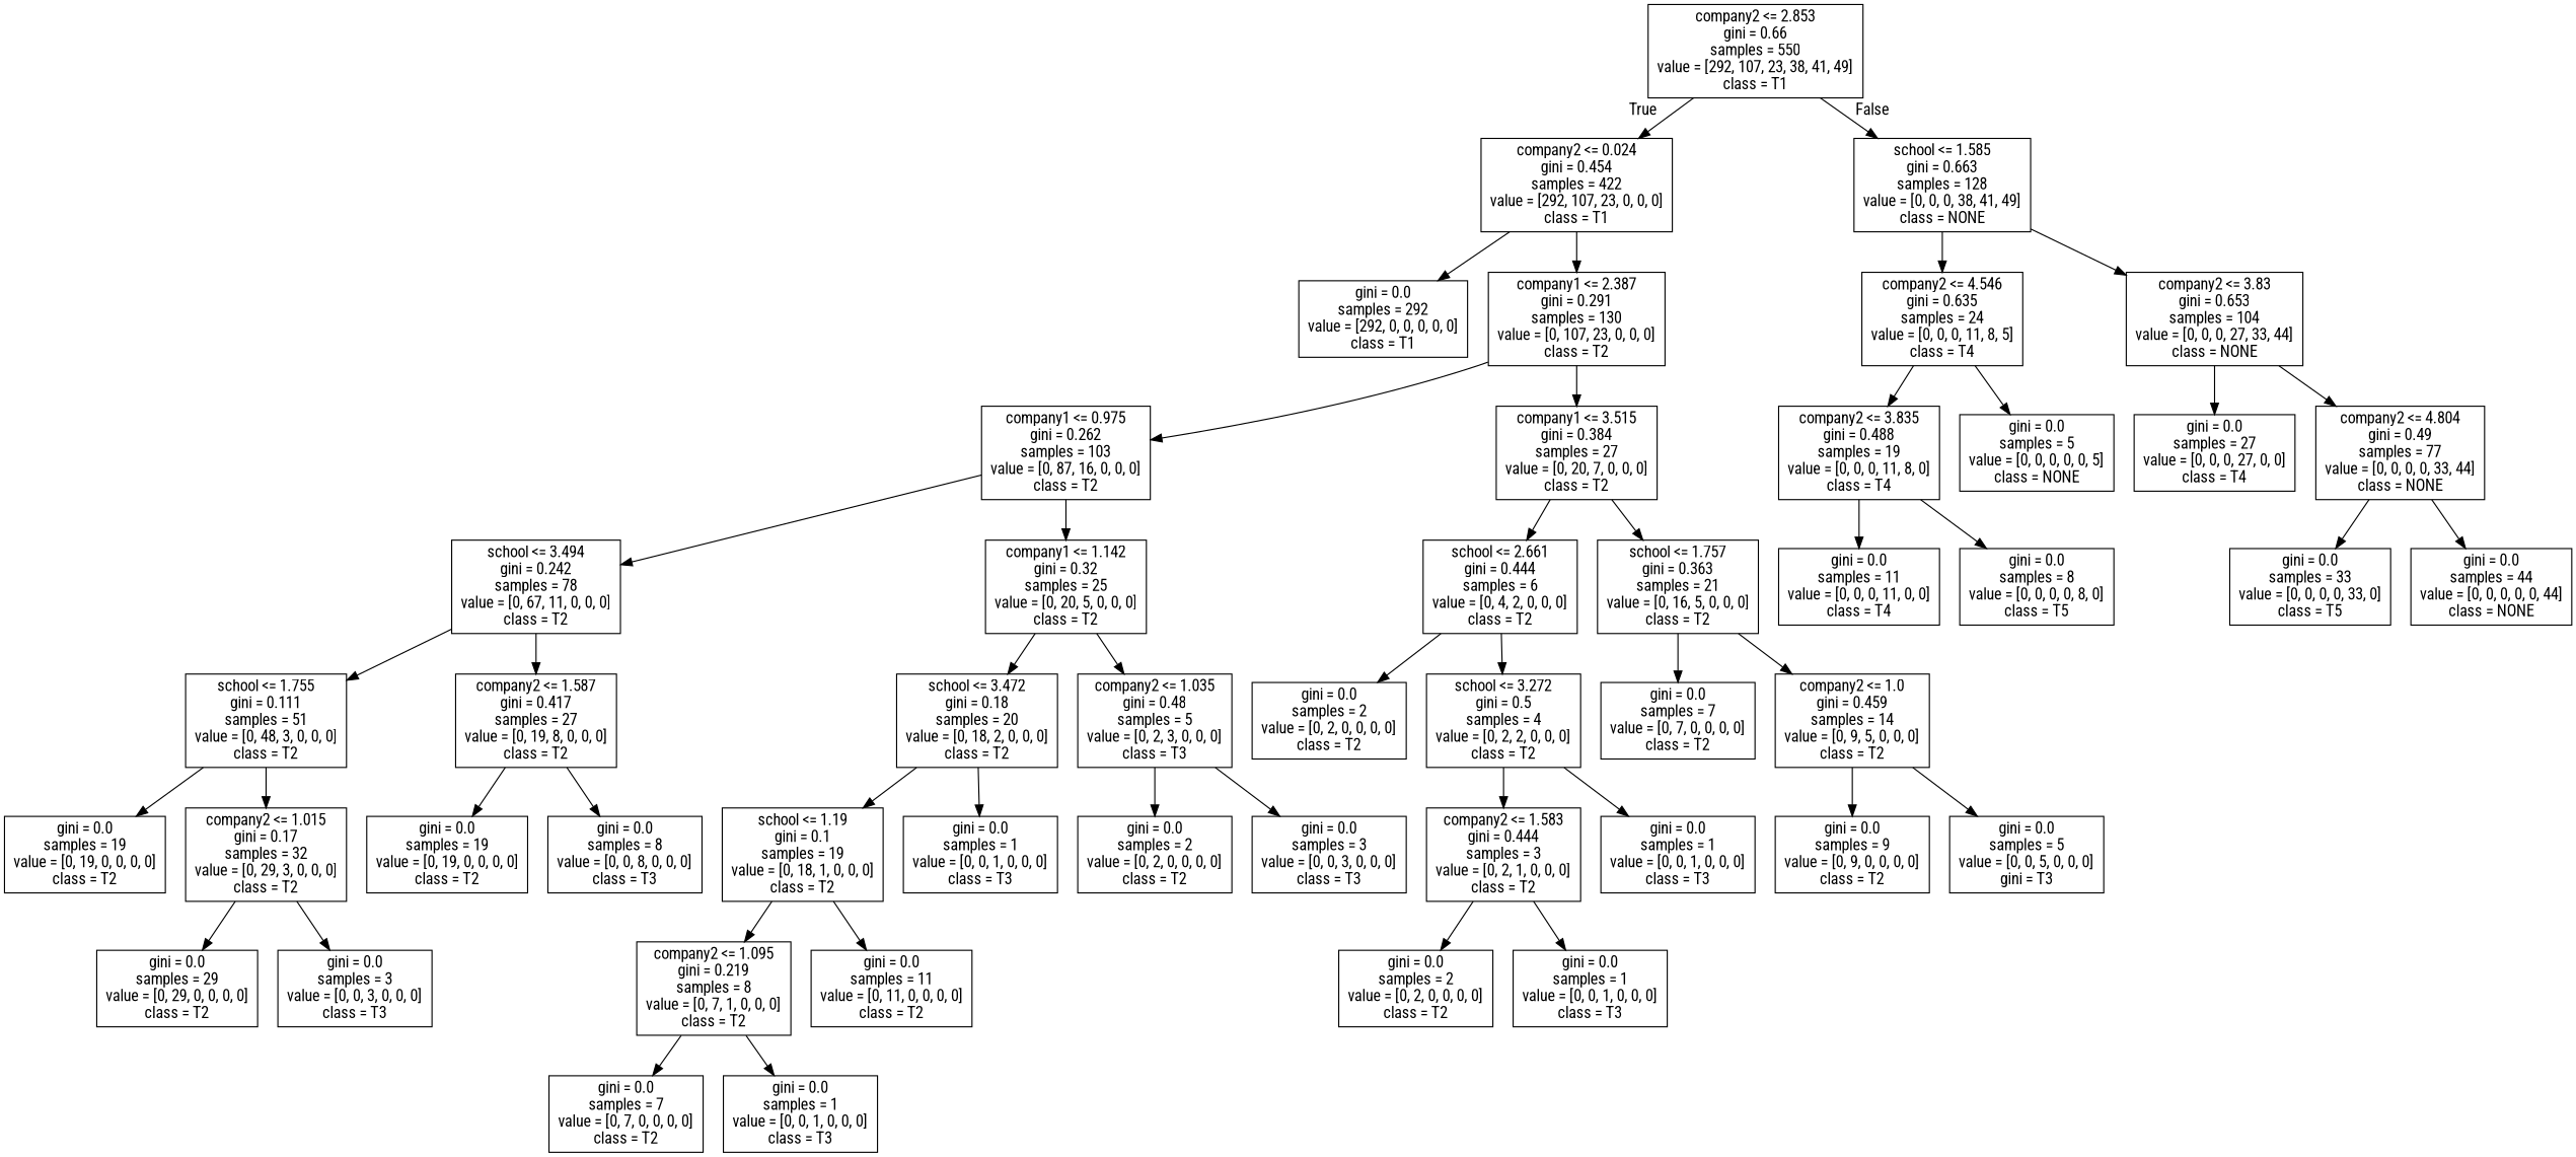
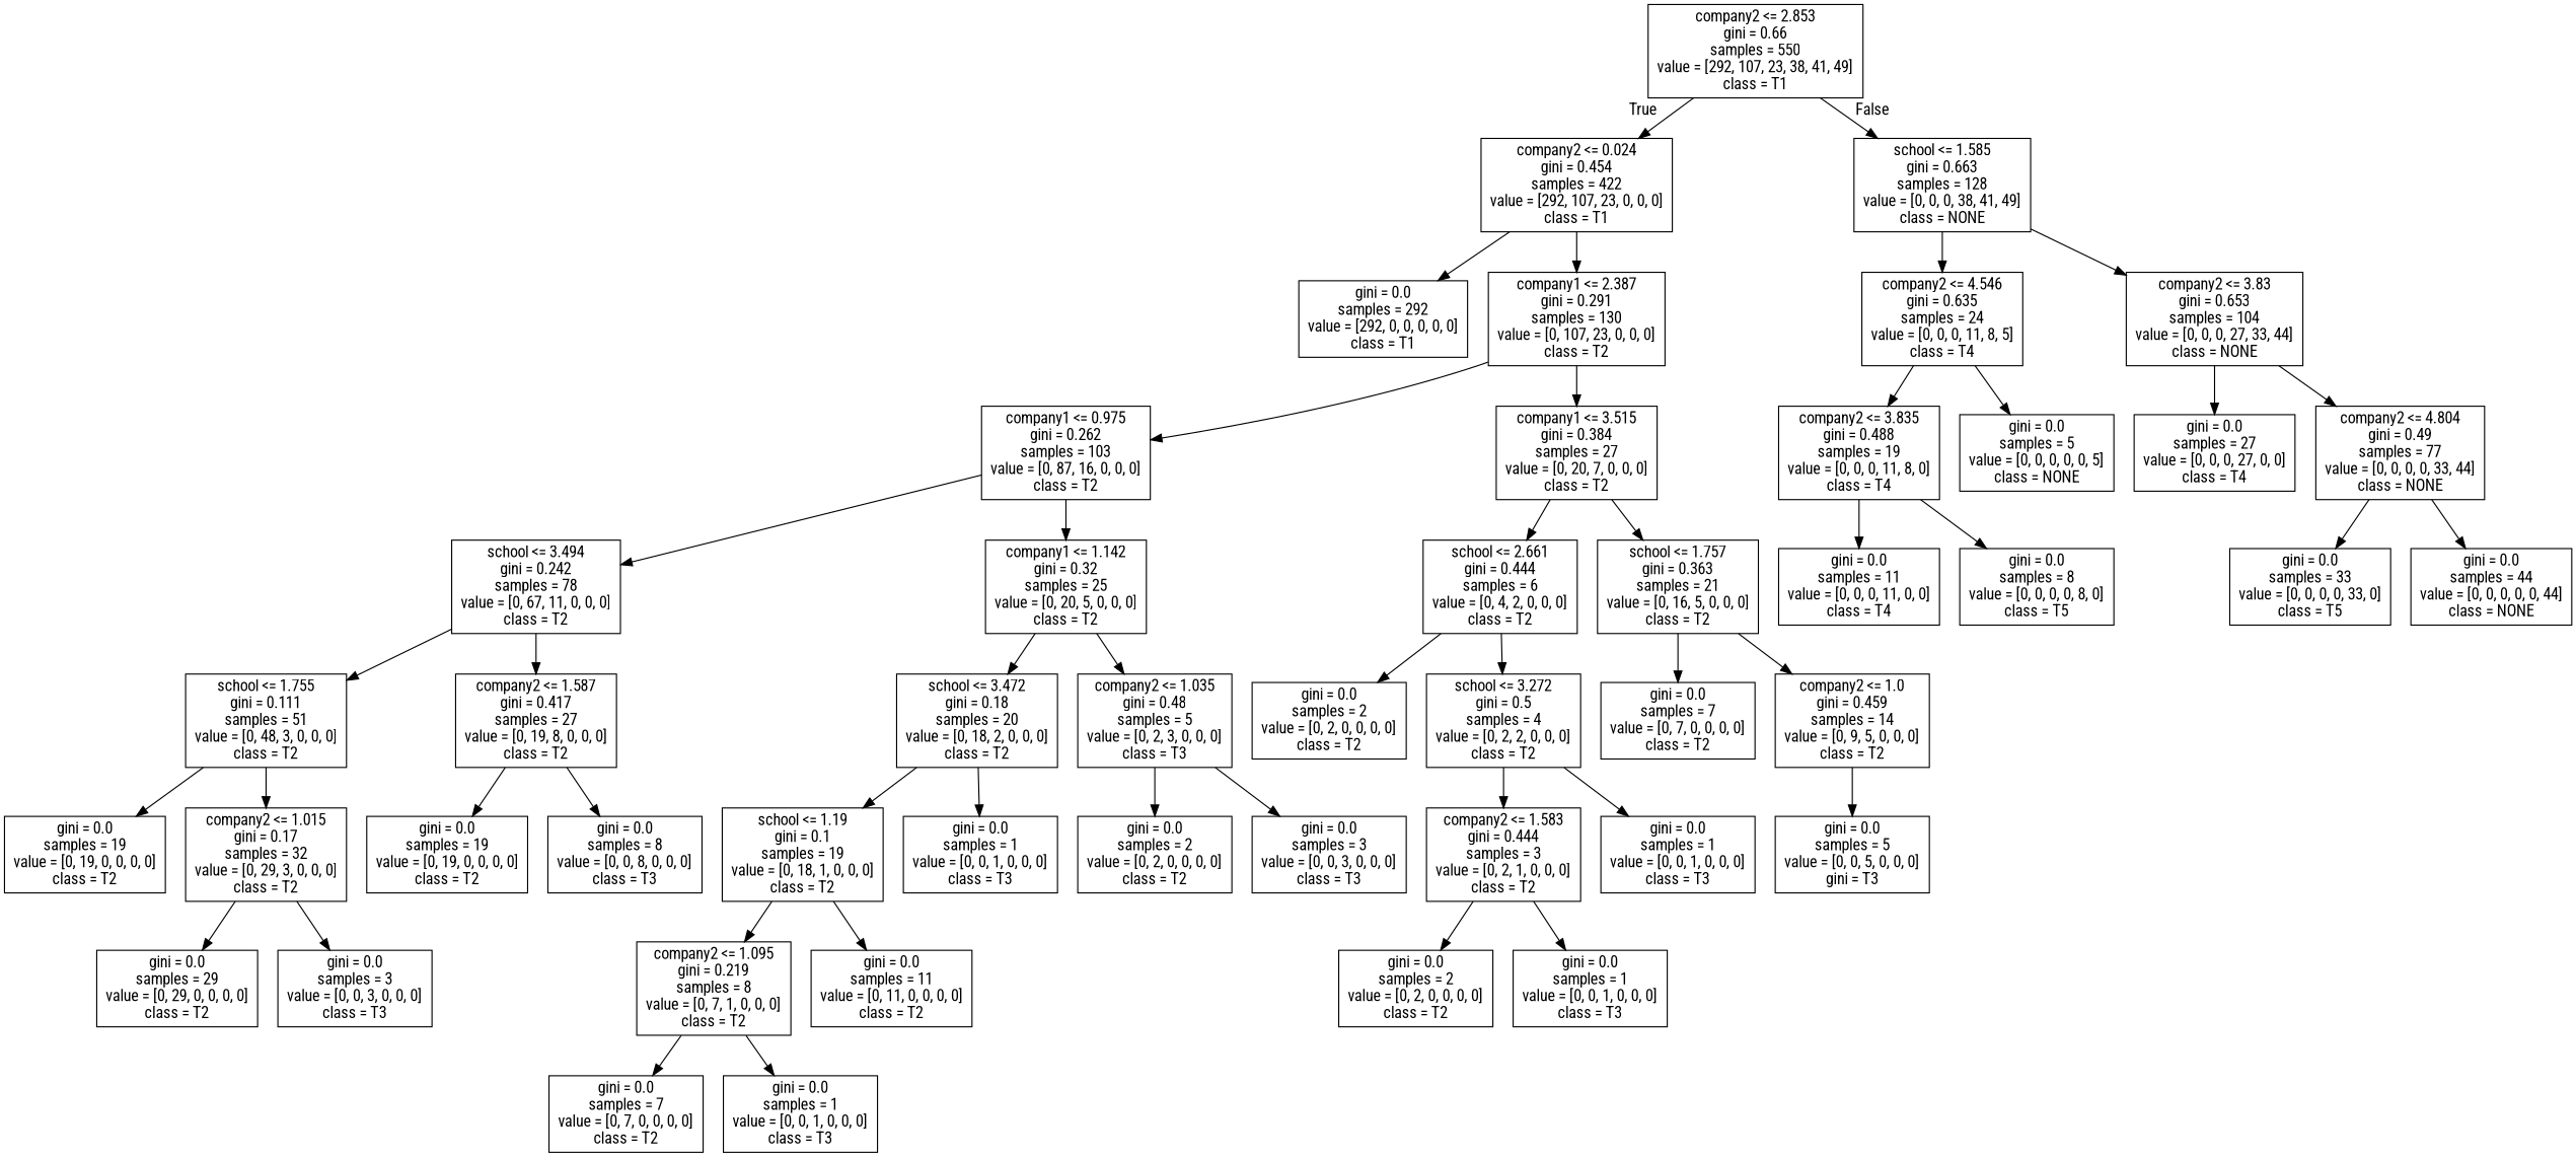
  digraph {
    fontname="Roboto Condensed"
    node [fontname="Roboto Condensed" shape=box]
    edge [fontname="Roboto Condensed"]
    n1 [label="company2 <= 2.853\ngini = 0.66\nsamples = 550\nvalue = [292, 107, 23, 38, 41, 49]\nclass = T1"]
    n2 [label="company2 <= 0.024\ngini = 0.454\nsamples = 422\nvalue = [292, 107, 23, 0, 0, 0]\nclass = T1"]
    n3 [label="school <= 1.585\ngini = 0.663\nsamples = 128\nvalue = [0, 0, 0, 38, 41, 49]\nclass = NONE"]
    n4 [label="gini = 0.0\nsamples = 292\nvalue = [292, 0, 0, 0, 0, 0]\nclass = T1"]
    n5 [label="company1 <= 2.387\ngini = 0.291\nsamples = 130\nvalue = [0, 107, 23, 0, 0, 0]\nclass = T2"]
    n6 [label="company2 <= 4.546\ngini = 0.635\nsamples = 24\nvalue = [0, 0, 0, 11, 8, 5]\nclass = T4"]
    n7 [label="company2 <= 3.83\ngini = 0.653\nsamples = 104\nvalue = [0, 0, 0, 27, 33, 44]\nclass = NONE"]
    n8 [label="company1 <= 0.975\ngini = 0.262\nsamples = 103\nvalue = [0, 87, 16, 0, 0, 0]\nclass = T2"]
    n9 [label="company1 <= 3.515\ngini = 0.384\nsamples = 27\nvalue = [0, 20, 7, 0, 0, 0]\nclass = T2"]
    n10 [label="school <= 3.494\ngini = 0.242\nsamples = 78\nvalue = [0, 67, 11, 0, 0, 0]\nclass = T2"]
    n11 [label="company1 <= 1.142\ngini = 0.32\nsamples = 25\nvalue = [0, 20, 5, 0, 0, 0]\nclass = T2"]
    n12 [label="school <= 2.661\ngini = 0.444\nsamples = 6\nvalue = [0, 4, 2, 0, 0, 0]\nclass = T2"]
    n13 [label="school <= 1.757\ngini = 0.363\nsamples = 21\nvalue = [0, 16, 5, 0, 0, 0]\nclass = T2"]
    n14 [label="school <= 1.755\ngini = 0.111\nsamples = 51\nvalue = [0, 48, 3, 0, 0, 0]\nclass = T2"]
    n15 [label="company2 <= 1.587\ngini = 0.417\nsamples = 27\nvalue = [0, 19, 8, 0, 0, 0]\nclass = T2"]
    n16 [label="school <= 3.472\ngini = 0.18\nsamples = 20\nvalue = [0, 18, 2, 0, 0, 0]\nclass = T2"]
    n17 [label="company2 <= 1.035\ngini = 0.48\nsamples = 5\nvalue = [0, 2, 3, 0, 0, 0]\nclass = T3"]
    n18 [label="gini = 0.0\nsamples = 19\nvalue = [0, 19, 0, 0, 0, 0]\nclass = T2"]
    n19 [label="company2 <= 1.015\ngini = 0.17\nsamples = 32\nvalue = [0, 29, 3, 0, 0, 0]\nclass = T2"]
    n20 [label="gini = 0.0\nsamples = 19\nvalue = [0, 19, 0, 0, 0, 0]\nclass = T2"]
    n21 [label="gini = 0.0\nsamples = 8\nvalue = [0, 0, 8, 0, 0, 0]\nclass = T3"]
    n22 [label="gini = 0.0\nsamples = 29\nvalue = [0, 29, 0, 0, 0, 0]\nclass = T2"]
    n23 [label="gini = 0.0\nsamples = 3\nvalue = [0, 0, 3, 0, 0, 0]\nclass = T3"]
    n24 [label="school <= 1.19\ngini = 0.1\nsamples = 19\nvalue = [0, 18, 1, 0, 0, 0]\nclass = T2"]
    n25 [label="gini = 0.0\nsamples = 1\nvalue = [0, 0, 1, 0, 0, 0]\nclass = T3"]
    n26 [label="gini = 0.0\nsamples = 2\nvalue = [0, 2, 0, 0, 0, 0]\nclass = T2"]
    n27 [label="gini = 0.0\nsamples = 3\nvalue = [0, 0, 3, 0, 0, 0]\nclass = T3"]
    n28 [label="company2 <= 1.095\ngini = 0.219\nsamples = 8\nvalue = [0, 7, 1, 0, 0, 0]\nclass = T2"]
    n29 [label="gini = 0.0\nsamples = 11\nvalue = [0, 11, 0, 0, 0, 0]\nclass = T2"]
    n30 [label="gini = 0.0\nsamples = 7\nvalue = [0, 7, 0, 0, 0, 0]\nclass = T2"]
    n31 [label="gini = 0.0\nsamples = 1\nvalue = [0, 0, 1, 0, 0, 0]\nclass = T3"]
    n32 [label="gini = 0.0\nsamples = 2\nvalue = [0, 2, 0, 0, 0, 0]\nclass = T2"]
    n33 [label="school <= 3.272\ngini = 0.5\nsamples = 4\nvalue = [0, 2, 2, 0, 0, 0]\nclass = T2"]
    n34 [label="gini = 0.0\nsamples = 7\nvalue = [0, 7, 0, 0, 0, 0]\nclass = T2"]
    n35 [label="company2 <= 1.0\ngini = 0.459\nsamples = 14\nvalue = [0, 9, 5, 0, 0, 0]\nclass = T2"]
    n36 [label="company2 <= 1.583\ngini = 0.444\nsamples = 3\nvalue = [0, 2, 1, 0, 0, 0]\nclass = T2"]
    n37 [label="gini = 0.0\nsamples = 1\nvalue = [0, 0, 1, 0, 0, 0]\nclass = T3"]
    n38 [label="gini = 0.0\nsamples = 2\nvalue = [0, 2, 0, 0, 0, 0]\nclass = T2"]
    n39 [label="gini = 0.0\nsamples = 1\nvalue = [0, 0, 1, 0, 0, 0]\nclass = T3"]
-   n40 [label="gini = 0.0\nsamples = 9\nvalue = [0, 9, 0, 0, 0, 0]\nclass = T2"]
    n41 [label="gini = 0.0\nsamples = 5\nvalue = [0, 0, 5, 0, 0, 0]\ngini = T3"]
    n42 [label="company2 <= 3.835\ngini = 0.488\nsamples = 19\nvalue = [0, 0, 0, 11, 8, 0]\nclass = T4"]
    n43 [label="gini = 0.0\nsamples = 5\nvalue = [0, 0, 0, 0, 0, 5]\nclass = NONE"]
    n44 [label="gini = 0.0\nsamples = 27\nvalue = [0, 0, 0, 27, 0, 0]\nclass = T4"]
    n45 [label="company2 <= 4.804\ngini = 0.49\nsamples = 77\nvalue = [0, 0, 0, 0, 33, 44]\nclass = NONE"]
    n46 [label="gini = 0.0\nsamples = 11\nvalue = [0, 0, 0, 11, 0, 0]\nclass = T4"]
    n47 [label="gini = 0.0\nsamples = 8\nvalue = [0, 0, 0, 0, 8, 0]\nclass = T5"]
    n48 [label="gini = 0.0\nsamples = 33\nvalue = [0, 0, 0, 0, 33, 0]\nclass = T5"]
    n49 [label="gini = 0.0\nsamples = 44\nvalue = [0, 0, 0, 0, 0, 44]\nclass = NONE"]
    n1 -> n2 [headlabel=True labelangle=45 labeldistance=2.5]
    n1 -> n3 [headlabel=False labelangle=-45 labeldistance=2.5]
    n2 -> n4
    n2 -> n5
    n3 -> n6
    n3 -> n7
    n5 -> n8
    n5 -> n9
    n6 -> n42
    n6 -> n43
    n7 -> n44
    n7 -> n45
    n8 -> n10
    n8 -> n11
    n9 -> n12
    n9 -> n13
    n10 -> n14
    n10 -> n15
    n11 -> n16
    n11 -> n17
    n12 -> n32
    n12 -> n33
    n13 -> n34
    n13 -> n35
    n14 -> n18
    n14 -> n19
    n15 -> n20
    n15 -> n21
    n16 -> n24
    n16 -> n25
    n17 -> n26
    n17 -> n27
    n19 -> n22
    n19 -> n23
    n24 -> n28
    n24 -> n29
    n28 -> n30
    n28 -> n31
    n33 -> n36
    n33 -> n37
-   n35 -> n40
    n35 -> n41
    n36 -> n38
    n36 -> n39
    n42 -> n46
    n42 -> n47
    n45 -> n48
    n45 -> n49
  }
